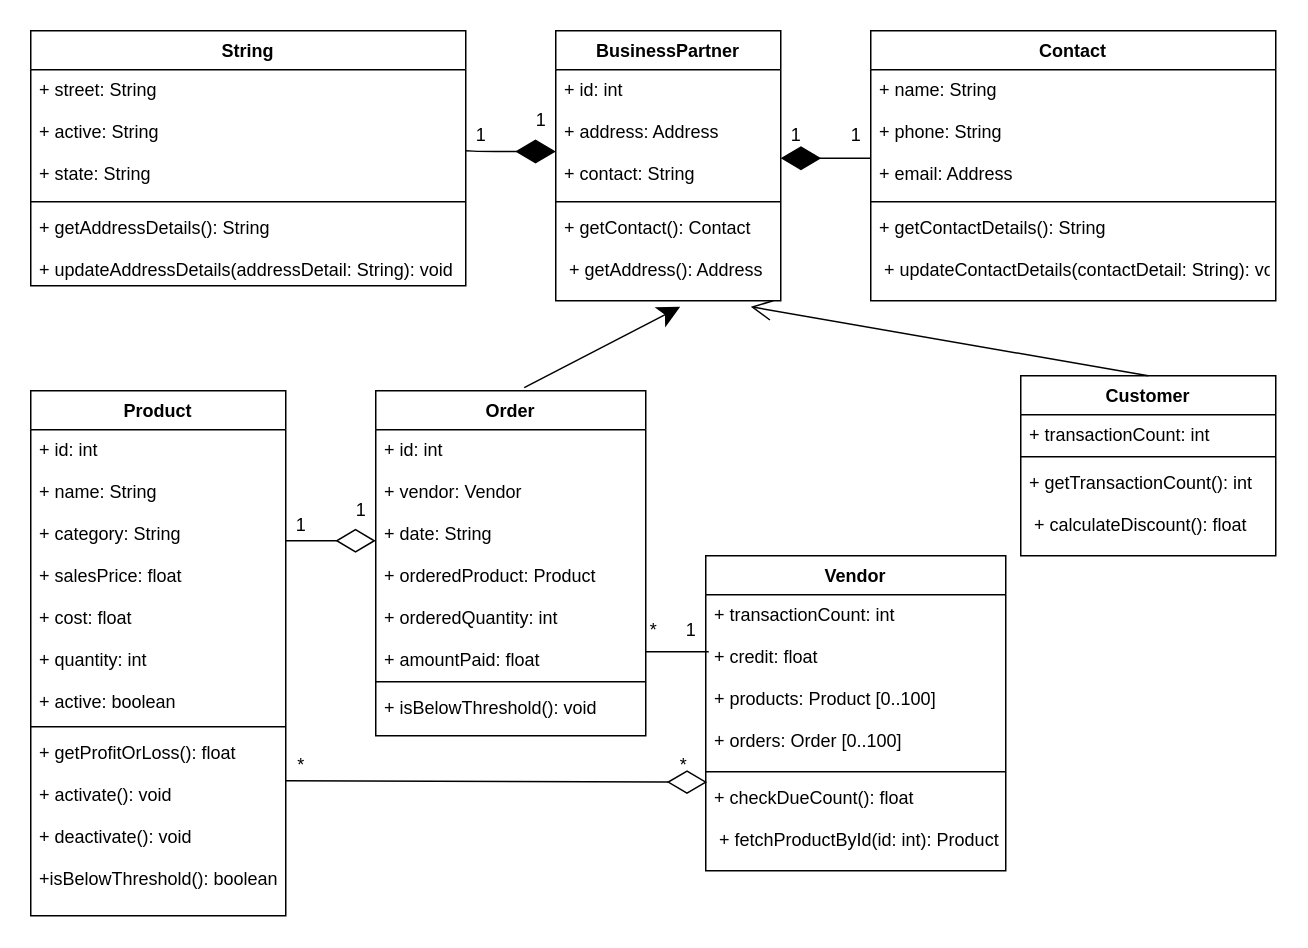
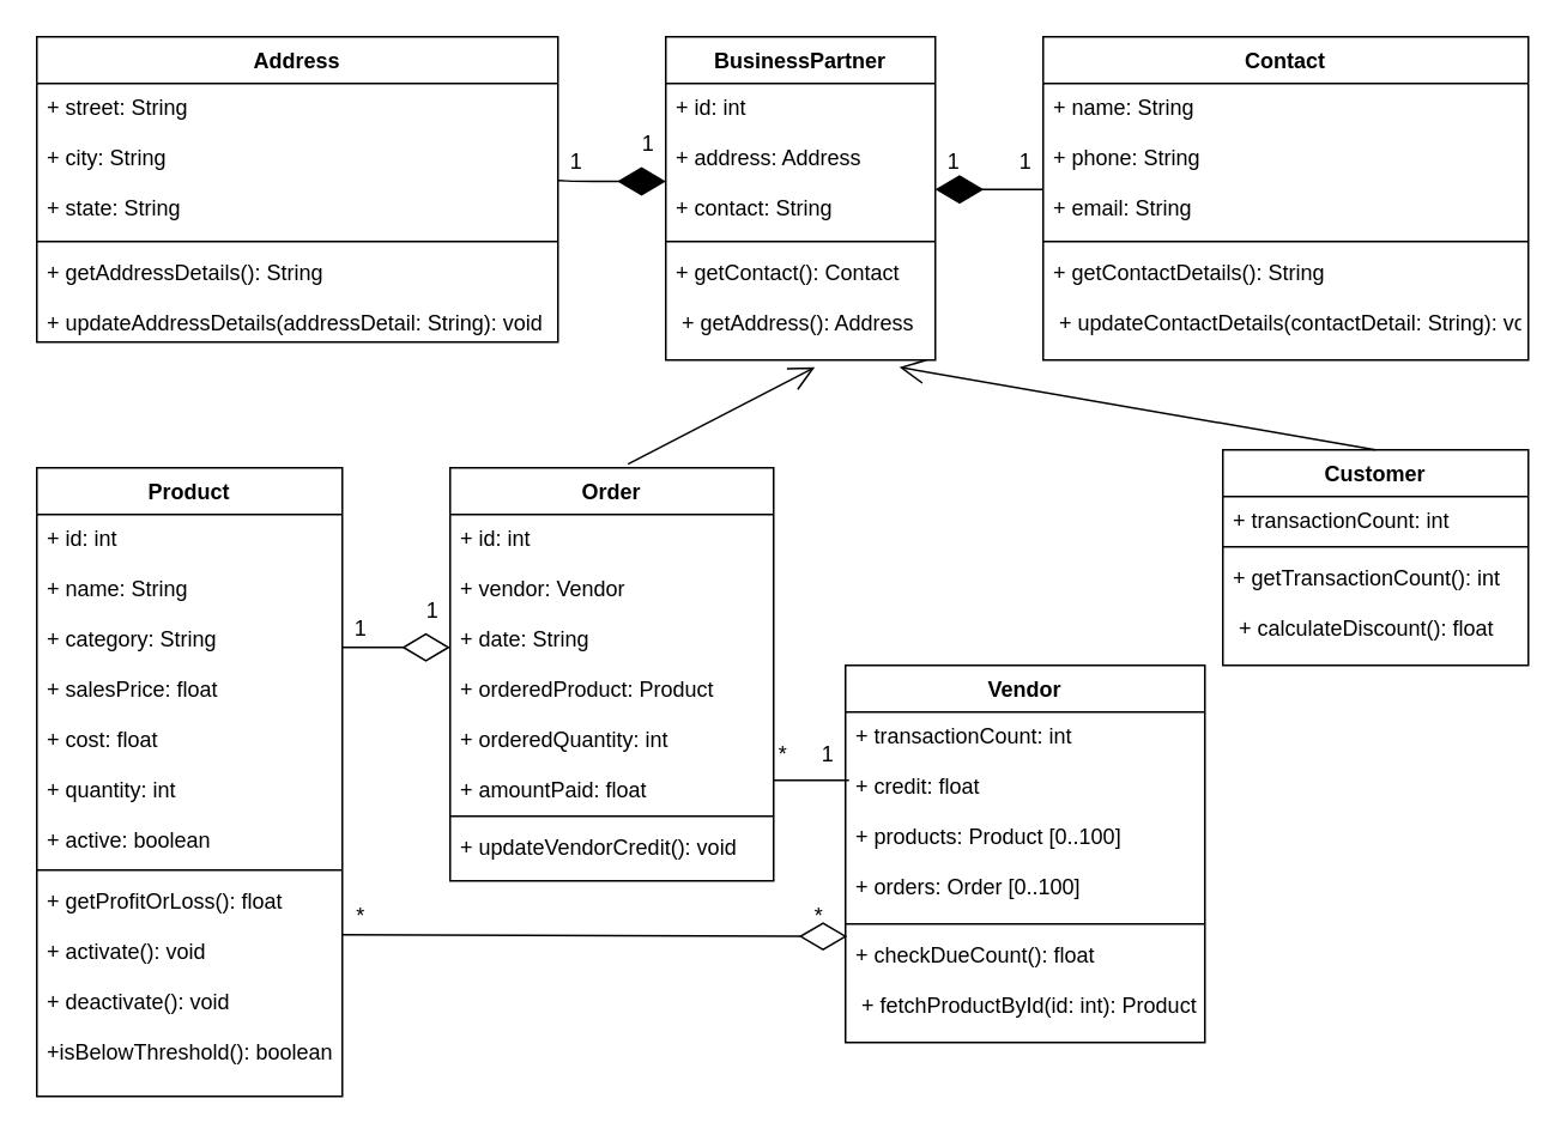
  <mxCell id="0" />
  <mxCell id="1" parent="0" />
- <mxCell id="2" value="String" style="swimlane;fontStyle=1;align=center;verticalAlign=top;childLayout=stackLayout;horizontal=1;startSize=26;horizontalStack=0;resizeParent=1;resizeParentMax=0;resizeLast=0;collapsible=1;marginBottom=0;" parent="1" vertex="1"><mxGeometry x="20" y="20" width="290" height="170" as="geometry"><mxRectangle x="30" y="40" width="80" height="26" as="alternateBounds" /></mxGeometry></mxCell>
- <mxCell id="3" value="+ street: String&#10;&#10;+ active: String&#10;&#10;+ state: String" style="text;strokeColor=none;fillColor=none;align=left;verticalAlign=top;spacingLeft=4;spacingRight=4;overflow=hidden;rotatable=0;points=[[0,0.5],[1,0.5]];portConstraint=eastwest;" parent="2" vertex="1"><mxGeometry y="26" width="290" height="84" as="geometry" /></mxCell>
+ <mxCell id="2" value="Address" style="swimlane;fontStyle=1;align=center;verticalAlign=top;childLayout=stackLayout;horizontal=1;startSize=26;horizontalStack=0;resizeParent=1;resizeParentMax=0;resizeLast=0;collapsible=1;marginBottom=0;" parent="1" vertex="1"><mxGeometry x="20" y="20" width="290" height="170" as="geometry"><mxRectangle x="30" y="40" width="80" height="26" as="alternateBounds" /></mxGeometry></mxCell>
+ <mxCell id="3" value="+ street: String&#10;&#10;+ city: String&#10;&#10;+ state: String" style="text;strokeColor=none;fillColor=none;align=left;verticalAlign=top;spacingLeft=4;spacingRight=4;overflow=hidden;rotatable=0;points=[[0,0.5],[1,0.5]];portConstraint=eastwest;" parent="2" vertex="1"><mxGeometry y="26" width="290" height="84" as="geometry" /></mxCell>
  <mxCell id="4" value="" style="line;strokeWidth=1;fillColor=none;align=left;verticalAlign=middle;spacingTop=-1;spacingLeft=3;spacingRight=3;rotatable=0;labelPosition=right;points=[];portConstraint=eastwest;" parent="2" vertex="1"><mxGeometry y="110" width="290" height="8" as="geometry" /></mxCell>
  <mxCell id="5" value="+ getAddressDetails(): String&#10;&#10;+ updateAddressDetails(addressDetail: String): void " style="text;strokeColor=none;fillColor=none;align=left;verticalAlign=top;spacingLeft=4;spacingRight=4;overflow=hidden;rotatable=0;points=[[0,0.5],[1,0.5]];portConstraint=eastwest;" parent="2" vertex="1"><mxGeometry y="118" width="290" height="52" as="geometry" /></mxCell>
  <mxCell id="6" value="" style="endArrow=diamondThin;endFill=1;endSize=24;html=1;" parent="1" edge="1"><mxGeometry width="160" relative="1" as="geometry"><mxPoint x="310" y="100" as="sourcePoint" /><mxPoint x="370" y="100.5" as="targetPoint" /><Array as="points"><mxPoint x="320" y="100.5" /></Array></mxGeometry></mxCell>
  <mxCell id="7" value="BusinessPartner" style="swimlane;fontStyle=1;align=center;verticalAlign=top;childLayout=stackLayout;horizontal=1;startSize=26;horizontalStack=0;resizeParent=1;resizeParentMax=0;resizeLast=0;collapsible=1;marginBottom=0;" vertex="1" parent="1"><mxGeometry x="370" y="20" width="150" height="180" as="geometry" /></mxCell>
  <mxCell id="8" value="+ id: int &#10;&#10;+ address: Address&#10;&#10;+ contact: String" style="text;strokeColor=none;fillColor=none;align=left;verticalAlign=top;spacingLeft=4;spacingRight=4;overflow=hidden;rotatable=0;points=[[0,0.5],[1,0.5]];portConstraint=eastwest;" vertex="1" parent="7"><mxGeometry y="26" width="150" height="84" as="geometry" /></mxCell>
  <mxCell id="9" value="" style="line;strokeWidth=1;fillColor=none;align=left;verticalAlign=middle;spacingTop=-1;spacingLeft=3;spacingRight=3;rotatable=0;labelPosition=right;points=[];portConstraint=eastwest;" vertex="1" parent="7"><mxGeometry y="110" width="150" height="8" as="geometry" /></mxCell>
  <mxCell id="10" value="+ getContact(): Contact&#10;&#10; + getAddress(): Address" style="text;strokeColor=none;fillColor=none;align=left;verticalAlign=top;spacingLeft=4;spacingRight=4;overflow=hidden;rotatable=0;points=[[0,0.5],[1,0.5]];portConstraint=eastwest;" vertex="1" parent="7"><mxGeometry y="118" width="150" height="62" as="geometry" /></mxCell>
  <mxCell id="11" value="1" style="text;html=1;resizable=0;autosize=1;align=center;verticalAlign=middle;points=[];fillColor=none;strokeColor=none;rounded=0;" vertex="1" parent="1"><mxGeometry x="310" y="80" width="20" height="20" as="geometry" /></mxCell>
  <mxCell id="12" value="1" style="text;html=1;resizable=0;autosize=1;align=center;verticalAlign=middle;points=[];fillColor=none;strokeColor=none;rounded=0;" vertex="1" parent="1"><mxGeometry x="350" y="70" width="20" height="20" as="geometry" /></mxCell>
  <mxCell id="13" value="Contact" style="swimlane;fontStyle=1;align=center;verticalAlign=top;childLayout=stackLayout;horizontal=1;startSize=26;horizontalStack=0;resizeParent=1;resizeParentMax=0;resizeLast=0;collapsible=1;marginBottom=0;" vertex="1" parent="1"><mxGeometry x="580" y="20" width="270" height="180" as="geometry" /></mxCell>
- <mxCell id="14" value="+ name: String&#10;&#10;+ phone: String&#10;&#10;+ email: Address" style="text;strokeColor=none;fillColor=none;align=left;verticalAlign=top;spacingLeft=4;spacingRight=4;overflow=hidden;rotatable=0;points=[[0,0.5],[1,0.5]];portConstraint=eastwest;" vertex="1" parent="13"><mxGeometry y="26" width="270" height="84" as="geometry" /></mxCell>
+ <mxCell id="14" value="+ name: String&#10;&#10;+ phone: String&#10;&#10;+ email: String" style="text;strokeColor=none;fillColor=none;align=left;verticalAlign=top;spacingLeft=4;spacingRight=4;overflow=hidden;rotatable=0;points=[[0,0.5],[1,0.5]];portConstraint=eastwest;" vertex="1" parent="13"><mxGeometry y="26" width="270" height="84" as="geometry" /></mxCell>
  <mxCell id="15" value="" style="line;strokeWidth=1;fillColor=none;align=left;verticalAlign=middle;spacingTop=-1;spacingLeft=3;spacingRight=3;rotatable=0;labelPosition=right;points=[];portConstraint=eastwest;" vertex="1" parent="13"><mxGeometry y="110" width="270" height="8" as="geometry" /></mxCell>
  <mxCell id="16" value="+ getContactDetails(): String&#10;&#10; + updateContactDetails(contactDetail: String): void" style="text;strokeColor=none;fillColor=none;align=left;verticalAlign=top;spacingLeft=4;spacingRight=4;overflow=hidden;rotatable=0;points=[[0,0.5],[1,0.5]];portConstraint=eastwest;" vertex="1" parent="13"><mxGeometry y="118" width="270" height="62" as="geometry" /></mxCell>
  <mxCell id="17" value="" style="endArrow=diamondThin;endFill=1;endSize=24;html=1;exitX=0;exitY=0.702;exitDx=0;exitDy=0;exitPerimeter=0;" edge="1" parent="1" source="14"><mxGeometry width="160" relative="1" as="geometry"><mxPoint x="560" y="104.5" as="sourcePoint" /><mxPoint x="520" y="105" as="targetPoint" /></mxGeometry></mxCell>
  <mxCell id="18" value="1" style="text;html=1;resizable=0;autosize=1;align=center;verticalAlign=middle;points=[];fillColor=none;strokeColor=none;rounded=0;" vertex="1" parent="1"><mxGeometry x="520" y="80" width="20" height="20" as="geometry" /></mxCell>
  <mxCell id="19" value="1" style="text;html=1;resizable=0;autosize=1;align=center;verticalAlign=middle;points=[];fillColor=none;strokeColor=none;rounded=0;" vertex="1" parent="1"><mxGeometry x="560" y="80" width="20" height="20" as="geometry" /></mxCell>
  <mxCell id="20" value="Product" style="swimlane;fontStyle=1;align=center;verticalAlign=top;childLayout=stackLayout;horizontal=1;startSize=26;horizontalStack=0;resizeParent=1;resizeParentMax=0;resizeLast=0;collapsible=1;marginBottom=0;" vertex="1" parent="1"><mxGeometry x="20" y="260" width="170" height="350" as="geometry"><mxRectangle x="30" y="40" width="80" height="26" as="alternateBounds" /></mxGeometry></mxCell>
  <mxCell id="21" value="+ id: int&#10;&#10;+ name: String&#10;&#10;+ category: String&#10;&#10;+ salesPrice: float&#10;&#10;+ cost: float&#10;&#10;+ quantity: int&#10;&#10;+ active: boolean" style="text;strokeColor=none;fillColor=none;align=left;verticalAlign=top;spacingLeft=4;spacingRight=4;overflow=hidden;rotatable=0;points=[[0,0.5],[1,0.5]];portConstraint=eastwest;" vertex="1" parent="20"><mxGeometry y="26" width="170" height="194" as="geometry" /></mxCell>
  <mxCell id="22" value="" style="line;strokeWidth=1;fillColor=none;align=left;verticalAlign=middle;spacingTop=-1;spacingLeft=3;spacingRight=3;rotatable=0;labelPosition=right;points=[];portConstraint=eastwest;" vertex="1" parent="20"><mxGeometry y="220" width="170" height="8" as="geometry" /></mxCell>
  <mxCell id="23" value="+ getProfitOrLoss(): float&#10;&#10;+ activate(): void &#10;&#10;+ deactivate(): void&#10;&#10;+isBelowThreshold(): boolean" style="text;strokeColor=none;fillColor=none;align=left;verticalAlign=top;spacingLeft=4;spacingRight=4;overflow=hidden;rotatable=0;points=[[0,0.5],[1,0.5]];portConstraint=eastwest;" vertex="1" parent="20"><mxGeometry y="228" width="170" height="122" as="geometry" /></mxCell>
  <mxCell id="24" value="Customer" style="swimlane;fontStyle=1;align=center;verticalAlign=top;childLayout=stackLayout;horizontal=1;startSize=26;horizontalStack=0;resizeParent=1;resizeParentMax=0;resizeLast=0;collapsible=1;marginBottom=0;" vertex="1" parent="1"><mxGeometry x="680" y="250" width="170" height="120" as="geometry" /></mxCell>
  <mxCell id="25" value="+ transactionCount: int" style="text;strokeColor=none;fillColor=none;align=left;verticalAlign=top;spacingLeft=4;spacingRight=4;overflow=hidden;rotatable=0;points=[[0,0.5],[1,0.5]];portConstraint=eastwest;" vertex="1" parent="24"><mxGeometry y="26" width="170" height="24" as="geometry" /></mxCell>
  <mxCell id="26" value="" style="line;strokeWidth=1;fillColor=none;align=left;verticalAlign=middle;spacingTop=-1;spacingLeft=3;spacingRight=3;rotatable=0;labelPosition=right;points=[];portConstraint=eastwest;" vertex="1" parent="24"><mxGeometry y="50" width="170" height="8" as="geometry" /></mxCell>
  <mxCell id="27" value="+ getTransactionCount(): int&#10;&#10; + calculateDiscount(): float" style="text;strokeColor=none;fillColor=none;align=left;verticalAlign=top;spacingLeft=4;spacingRight=4;overflow=hidden;rotatable=0;points=[[0,0.5],[1,0.5]];portConstraint=eastwest;" vertex="1" parent="24"><mxGeometry y="58" width="170" height="62" as="geometry" /></mxCell>
  <mxCell id="28" value="" style="endArrow=open;endFill=1;endSize=12;html=1;exitX=0.5;exitY=0;exitDx=0;exitDy=0;" edge="1" parent="1" source="24"><mxGeometry width="160" relative="1" as="geometry"><mxPoint x="600" y="250" as="sourcePoint" /><mxPoint x="500" y="204" as="targetPoint" /></mxGeometry></mxCell>
  <mxCell id="29" value="Order" style="swimlane;fontStyle=1;align=center;verticalAlign=top;childLayout=stackLayout;horizontal=1;startSize=26;horizontalStack=0;resizeParent=1;resizeParentMax=0;resizeLast=0;collapsible=1;marginBottom=0;" vertex="1" parent="1"><mxGeometry x="250" y="260" width="180" height="230" as="geometry" /></mxCell>
  <mxCell id="30" value="+ id: int&#10;&#10;+ vendor: Vendor&#10;&#10;+ date: String&#10;&#10;+ orderedProduct: Product&#10;&#10;+ orderedQuantity: int &#10;&#10;+ amountPaid: float" style="text;strokeColor=none;fillColor=none;align=left;verticalAlign=top;spacingLeft=4;spacingRight=4;overflow=hidden;rotatable=0;points=[[0,0.5],[1,0.5]];portConstraint=eastwest;" vertex="1" parent="29"><mxGeometry y="26" width="180" height="164" as="geometry" /></mxCell>
  <mxCell id="31" value="" style="line;strokeWidth=1;fillColor=none;align=left;verticalAlign=middle;spacingTop=-1;spacingLeft=3;spacingRight=3;rotatable=0;labelPosition=right;points=[];portConstraint=eastwest;" vertex="1" parent="29"><mxGeometry y="190" width="180" height="8" as="geometry" /></mxCell>
- <mxCell id="32" value="+ isBelowThreshold(): void&#10;" style="text;strokeColor=none;fillColor=none;align=left;verticalAlign=top;spacingLeft=4;spacingRight=4;overflow=hidden;rotatable=0;points=[[0,0.5],[1,0.5]];portConstraint=eastwest;" vertex="1" parent="29"><mxGeometry y="198" width="180" height="32" as="geometry" /></mxCell>
+ <mxCell id="32" value="+ updateVendorCredit(): void&#10;" style="text;strokeColor=none;fillColor=none;align=left;verticalAlign=top;spacingLeft=4;spacingRight=4;overflow=hidden;rotatable=0;points=[[0,0.5],[1,0.5]];portConstraint=eastwest;" vertex="1" parent="29"><mxGeometry y="198" width="180" height="32" as="geometry" /></mxCell>
  <mxCell id="33" value="Vendor" style="swimlane;fontStyle=1;align=center;verticalAlign=top;childLayout=stackLayout;horizontal=1;startSize=26;horizontalStack=0;resizeParent=1;resizeParentMax=0;resizeLast=0;collapsible=1;marginBottom=0;" vertex="1" parent="1"><mxGeometry x="470" y="370" width="200" height="210" as="geometry" /></mxCell>
  <mxCell id="34" value="+ transactionCount: int&#10;&#10;+ credit: float&#10;&#10;+ products: Product [0..100]&#10;&#10;+ orders: Order [0..100]" style="text;strokeColor=none;fillColor=none;align=left;verticalAlign=top;spacingLeft=4;spacingRight=4;overflow=hidden;rotatable=0;points=[[0,0.5],[1,0.5]];portConstraint=eastwest;" vertex="1" parent="33"><mxGeometry y="26" width="200" height="114" as="geometry" /></mxCell>
  <mxCell id="35" value="" style="line;strokeWidth=1;fillColor=none;align=left;verticalAlign=middle;spacingTop=-1;spacingLeft=3;spacingRight=3;rotatable=0;labelPosition=right;points=[];portConstraint=eastwest;" vertex="1" parent="33"><mxGeometry y="140" width="200" height="8" as="geometry" /></mxCell>
  <mxCell id="36" value="+ checkDueCount(): float&#10;&#10; + fetchProductById(id: int): Product" style="text;strokeColor=none;fillColor=none;align=left;verticalAlign=top;spacingLeft=4;spacingRight=4;overflow=hidden;rotatable=0;points=[[0,0.5],[1,0.5]];portConstraint=eastwest;" vertex="1" parent="33"><mxGeometry y="148" width="200" height="62" as="geometry" /></mxCell>
- <mxCell id="37" value="" style="endArrow=classic;endFill=1;endSize=12;html=1;exitX=0.55;exitY=-0.009;exitDx=0;exitDy=0;exitPerimeter=0;entryX=0.553;entryY=1.065;entryDx=0;entryDy=0;entryPerimeter=0;" edge="1" parent="1" source="29" target="10"><mxGeometry width="160" relative="1" as="geometry"><mxPoint x="350" y="340" as="sourcePoint" /><mxPoint x="510" y="340" as="targetPoint" /></mxGeometry></mxCell>
+ <mxCell id="37" value="" style="endArrow=open;endFill=1;endSize=12;html=1;exitX=0.55;exitY=-0.009;exitDx=0;exitDy=0;exitPerimeter=0;entryX=0.553;entryY=1.065;entryDx=0;entryDy=0;entryPerimeter=0;" edge="1" parent="1" source="29" target="10"><mxGeometry width="160" relative="1" as="geometry"><mxPoint x="350" y="340" as="sourcePoint" /><mxPoint x="510" y="340" as="targetPoint" /></mxGeometry></mxCell>
  <mxCell id="38" value="" style="endArrow=diamondThin;endFill=0;endSize=24;html=1;" edge="1" parent="1"><mxGeometry width="160" relative="1" as="geometry"><mxPoint x="190" y="360" as="sourcePoint" /><mxPoint x="250" y="360" as="targetPoint" /></mxGeometry></mxCell>
  <mxCell id="39" value="1" style="text;html=1;resizable=0;autosize=1;align=center;verticalAlign=middle;points=[];fillColor=none;strokeColor=none;rounded=0;" vertex="1" parent="1"><mxGeometry x="190" y="340" width="20" height="20" as="geometry" /></mxCell>
  <mxCell id="40" value="1" style="text;html=1;resizable=0;autosize=1;align=center;verticalAlign=middle;points=[];fillColor=none;strokeColor=none;rounded=0;" vertex="1" parent="1"><mxGeometry x="230" y="330" width="20" height="20" as="geometry" /></mxCell>
  <mxCell id="41" value="" style="endArrow=none;html=1;exitX=1;exitY=0.902;exitDx=0;exitDy=0;exitPerimeter=0;" edge="1" parent="1" source="30"><mxGeometry width="50" height="50" relative="1" as="geometry"><mxPoint x="430" y="370" as="sourcePoint" /><mxPoint x="472" y="434" as="targetPoint" /></mxGeometry></mxCell>
  <mxCell id="42" value="*" style="text;html=1;resizable=0;autosize=1;align=center;verticalAlign=middle;points=[];fillColor=none;strokeColor=none;rounded=0;" vertex="1" parent="1"><mxGeometry x="425" y="410" width="20" height="20" as="geometry" /></mxCell>
  <mxCell id="43" value="1" style="text;html=1;resizable=0;autosize=1;align=center;verticalAlign=middle;points=[];fillColor=none;strokeColor=none;rounded=0;" vertex="1" parent="1"><mxGeometry x="450" y="410" width="20" height="20" as="geometry" /></mxCell>
  <mxCell id="44" value="" style="endArrow=diamondThin;endFill=0;endSize=24;html=1;entryX=0.005;entryY=0.048;entryDx=0;entryDy=0;entryPerimeter=0;" edge="1" parent="1" target="36"><mxGeometry width="160" relative="1" as="geometry"><mxPoint x="190" y="520" as="sourcePoint" /><mxPoint x="350" y="520" as="targetPoint" /></mxGeometry></mxCell>
  <mxCell id="45" value="*" style="text;html=1;resizable=0;autosize=1;align=center;verticalAlign=middle;points=[];fillColor=none;strokeColor=none;rounded=0;" vertex="1" parent="1"><mxGeometry x="190" y="500" width="20" height="20" as="geometry" /></mxCell>
  <mxCell id="46" value="*" style="text;html=1;resizable=0;autosize=1;align=center;verticalAlign=middle;points=[];fillColor=none;strokeColor=none;rounded=0;" vertex="1" parent="1"><mxGeometry x="445" y="500" width="20" height="20" as="geometry" /></mxCell>
